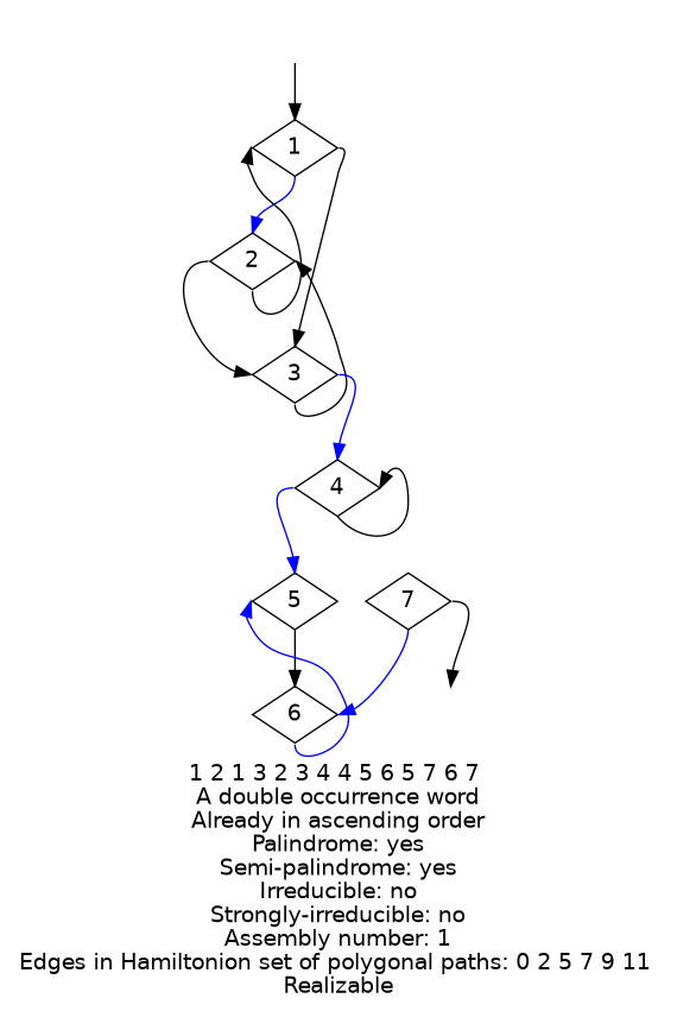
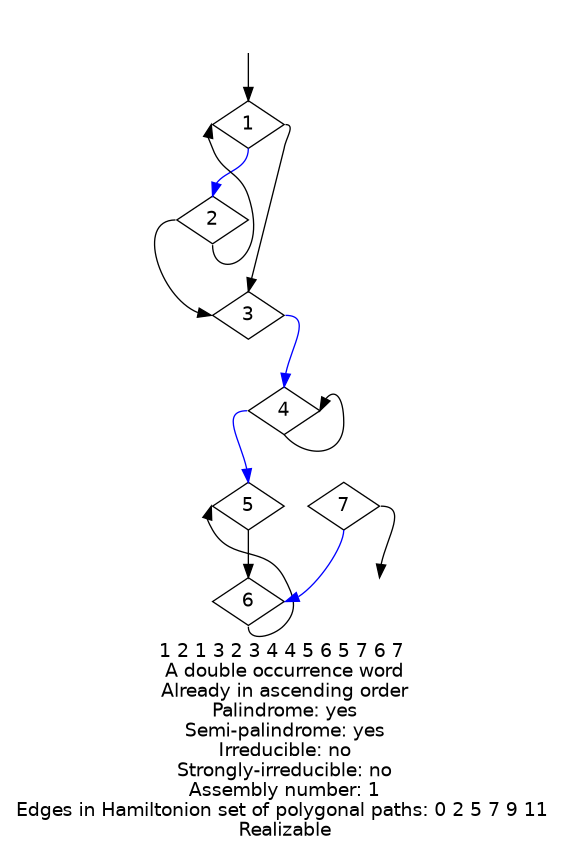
  digraph {
    fontname=Helvetica
    label="1 2 1 3 2 3 4 4 5 6 5 7 6 7 \nA double occurrence word\nAlready in ascending order\nPalindrome: yes\nSemi-palindrome: yes\nIrreducible: no\nStrongly-irreducible: no\nAssembly number: 1\nEdges in Hamiltonion set of polygonal paths: 0 2 5 7 9 11 \nRealizable\n"
    node [fontname=Helvetica shape=diamond]
    edge [headport=n tailport=s]
    a [style=invis]
    1
    2
    3
    b [style=invis]
    4
    5
    6
    7
    a -> 1
    1 -> 2 [color=blue]
    1 -> 3 [color=black tailport=e]
    2 -> 1 [headport=w]
    2 -> 3 [headport=w tailport=w]
-   3 -> 2 [headport=e]
    3 -> 4 [color=blue tailport=e]
    4 -> 4 [headport=e]
    4 -> 5 [color=blue tailport=w]
    5 -> 6
-   6 -> 5 [color=blue headport=w]
+   6 -> 5 [color=black headport=w]
    7 -> b [tailport=e]
    7 -> 6 [color=blue headport=e]
  }
